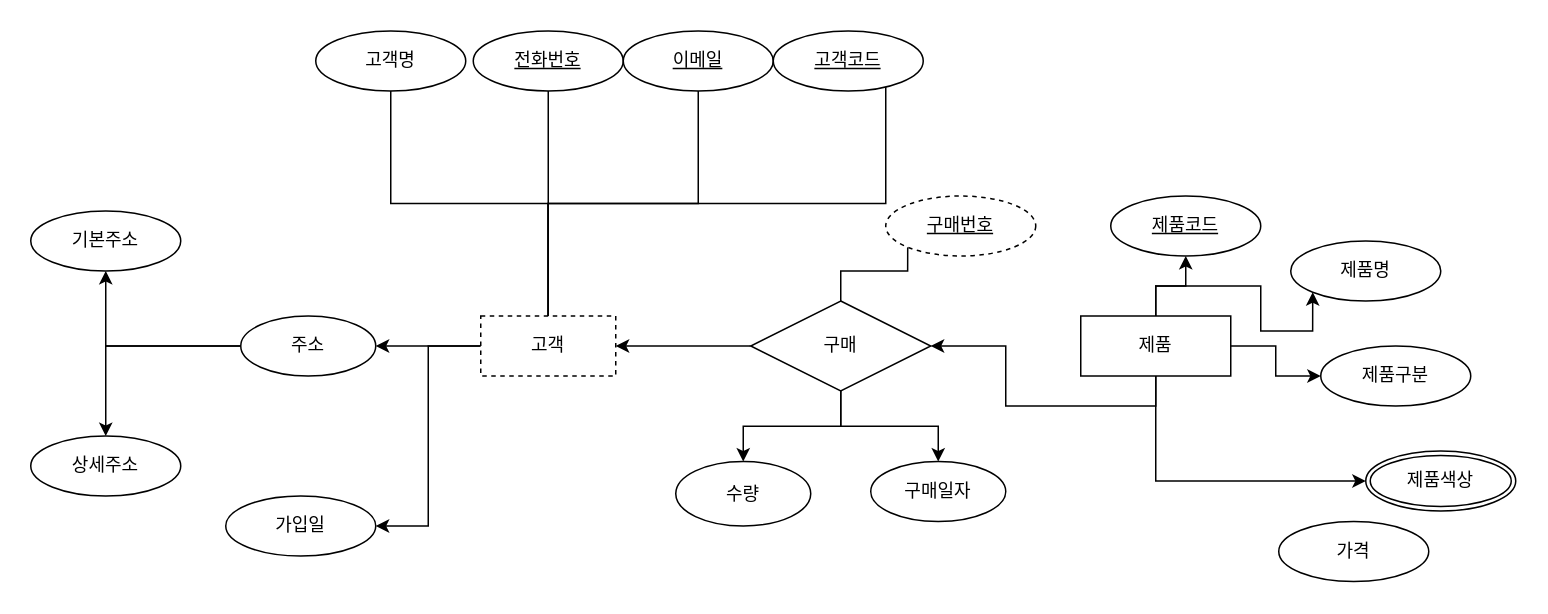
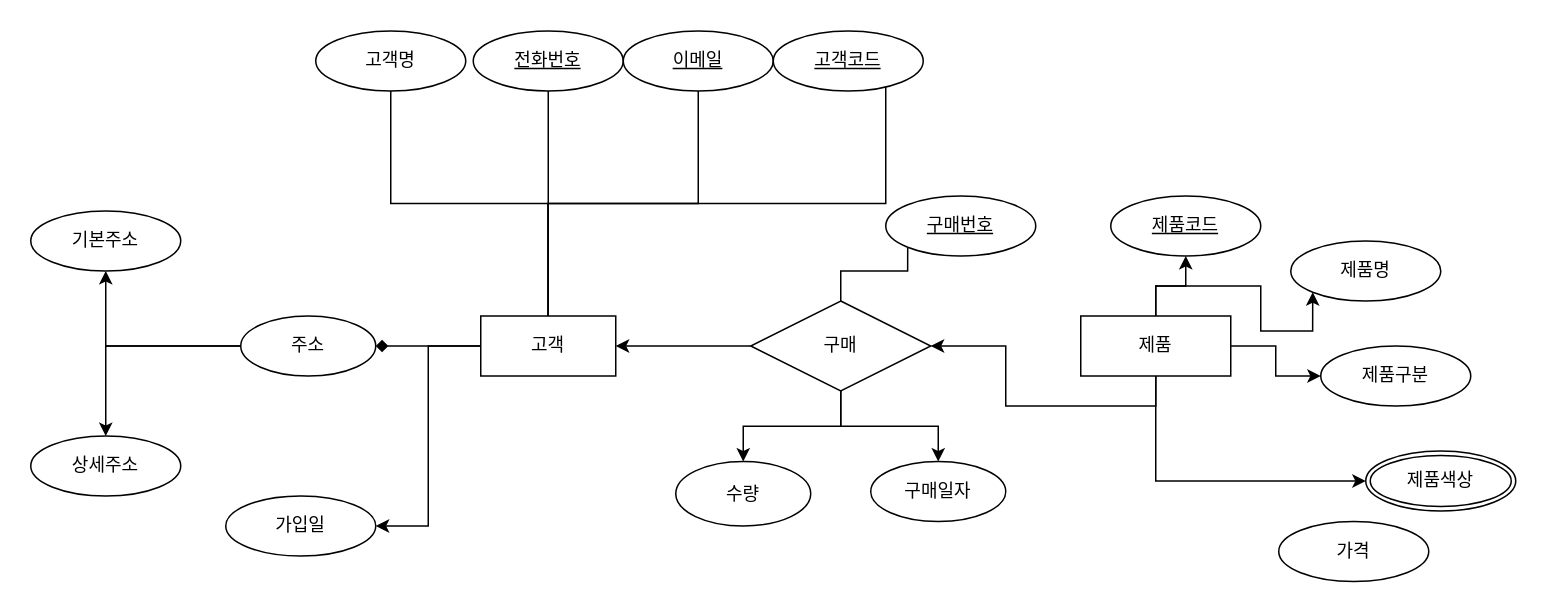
  <mxCell id="0" />
  <mxCell id="1" parent="0" />
  <mxCell id="2" style="edgeStyle=orthogonalEdgeStyle;rounded=0;orthogonalLoop=1;jettySize=auto;html=1;exitX=0.5;exitY=0;exitDx=0;exitDy=0;entryX=0.5;entryY=1;entryDx=0;entryDy=0;endArrow=none;endFill=0;" parent="1" source="8" target="9" edge="1"><mxGeometry relative="1" as="geometry" /></mxCell>
  <mxCell id="3" style="edgeStyle=orthogonalEdgeStyle;rounded=0;orthogonalLoop=1;jettySize=auto;html=1;exitX=0.5;exitY=0;exitDx=0;exitDy=0;endArrow=none;endFill=0;" parent="1" source="8" target="16" edge="1"><mxGeometry relative="1" as="geometry" /></mxCell>
  <mxCell id="4" style="edgeStyle=orthogonalEdgeStyle;rounded=0;orthogonalLoop=1;jettySize=auto;html=1;exitX=0.5;exitY=0;exitDx=0;exitDy=0;endArrow=none;endFill=0;" parent="1" source="8" target="17" edge="1"><mxGeometry relative="1" as="geometry" /></mxCell>
  <mxCell id="5" style="edgeStyle=orthogonalEdgeStyle;rounded=0;orthogonalLoop=1;jettySize=auto;html=1;exitX=0.5;exitY=0;exitDx=0;exitDy=0;endArrow=none;endFill=0;" parent="1" source="8" target="18" edge="1"><mxGeometry relative="1" as="geometry"><Array as="points"><mxPoint x="365" y="135" /><mxPoint x="590" y="135" /></Array></mxGeometry></mxCell>
  <mxCell id="6" style="edgeStyle=orthogonalEdgeStyle;rounded=0;orthogonalLoop=1;jettySize=auto;html=1;exitX=0;exitY=0.5;exitDx=0;exitDy=0;entryX=1;entryY=0.5;entryDx=0;entryDy=0;" parent="1" source="8" target="13" edge="1"><mxGeometry relative="1" as="geometry" /></mxCell>
- <mxCell id="7" style="edgeStyle=orthogonalEdgeStyle;rounded=0;orthogonalLoop=1;jettySize=auto;html=1;exitX=0;exitY=0.5;exitDx=0;exitDy=0;entryX=1;entryY=0.5;entryDx=0;entryDy=0;" parent="1" source="8" target="12" edge="1"><mxGeometry relative="1" as="geometry" /></mxCell>
- <mxCell id="8" value="고객" style="whiteSpace=wrap;html=1;align=center;dashed=1;" parent="1" vertex="1"><mxGeometry x="320" y="210" width="90" height="40" as="geometry" /></mxCell>
+ <mxCell id="7" style="edgeStyle=orthogonalEdgeStyle;rounded=0;orthogonalLoop=1;jettySize=auto;html=1;exitX=0;exitY=0.5;exitDx=0;exitDy=0;entryX=1;entryY=0.5;entryDx=0;entryDy=0;endArrow=diamond;" parent="1" source="8" target="12" edge="1"><mxGeometry relative="1" as="geometry" /></mxCell>
+ <mxCell id="8" value="고객" style="whiteSpace=wrap;html=1;align=center;" parent="1" vertex="1"><mxGeometry x="320" y="210" width="90" height="40" as="geometry" /></mxCell>
  <mxCell id="9" value="고객명" style="ellipse;whiteSpace=wrap;html=1;align=center;" parent="1" vertex="1"><mxGeometry x="210" y="20" width="100" height="40" as="geometry" /></mxCell>
  <mxCell id="10" style="edgeStyle=orthogonalEdgeStyle;rounded=0;orthogonalLoop=1;jettySize=auto;html=1;exitX=0;exitY=0.5;exitDx=0;exitDy=0;" parent="1" source="12" target="14" edge="1"><mxGeometry relative="1" as="geometry" /></mxCell>
  <mxCell id="11" style="edgeStyle=orthogonalEdgeStyle;rounded=0;orthogonalLoop=1;jettySize=auto;html=1;exitX=0;exitY=0.5;exitDx=0;exitDy=0;entryX=0.5;entryY=0;entryDx=0;entryDy=0;" parent="1" source="12" target="15" edge="1"><mxGeometry relative="1" as="geometry" /></mxCell>
  <mxCell id="12" value="주소" style="ellipse;whiteSpace=wrap;html=1;align=center;" parent="1" vertex="1"><mxGeometry x="160" y="210" width="90" height="40" as="geometry" /></mxCell>
  <mxCell id="13" value="가입일" style="ellipse;whiteSpace=wrap;html=1;align=center;" parent="1" vertex="1"><mxGeometry x="150" y="330" width="100" height="40" as="geometry" /></mxCell>
  <mxCell id="14" value="기본주소" style="ellipse;whiteSpace=wrap;html=1;align=center;" parent="1" vertex="1"><mxGeometry x="20" y="140" width="100" height="40" as="geometry" /></mxCell>
  <mxCell id="15" value="상세주소" style="ellipse;whiteSpace=wrap;html=1;align=center;" parent="1" vertex="1"><mxGeometry x="20" y="290" width="100" height="40" as="geometry" /></mxCell>
  <mxCell id="16" value="전화번호" style="ellipse;whiteSpace=wrap;html=1;align=center;fontStyle=4;" parent="1" vertex="1"><mxGeometry x="315" y="20" width="100" height="40" as="geometry" /></mxCell>
  <mxCell id="17" value="이메일" style="ellipse;whiteSpace=wrap;html=1;align=center;fontStyle=4;" parent="1" vertex="1"><mxGeometry x="415" y="20" width="100" height="40" as="geometry" /></mxCell>
  <mxCell id="18" value="고객코드" style="ellipse;whiteSpace=wrap;html=1;align=center;fontStyle=4;" parent="1" vertex="1"><mxGeometry x="515" y="20" width="100" height="40" as="geometry" /></mxCell>
  <mxCell id="19" style="edgeStyle=orthogonalEdgeStyle;rounded=0;orthogonalLoop=1;jettySize=auto;html=1;exitX=0;exitY=0.5;exitDx=0;exitDy=0;entryX=1;entryY=0.5;entryDx=0;entryDy=0;" parent="1" source="23" target="8" edge="1"><mxGeometry relative="1" as="geometry" /></mxCell>
  <mxCell id="20" style="edgeStyle=orthogonalEdgeStyle;rounded=0;orthogonalLoop=1;jettySize=auto;html=1;exitX=0.5;exitY=1;exitDx=0;exitDy=0;" edge="1" parent="1" source="23" target="30"><mxGeometry relative="1" as="geometry" /></mxCell>
  <mxCell id="21" style="edgeStyle=orthogonalEdgeStyle;rounded=0;orthogonalLoop=1;jettySize=auto;html=1;exitX=0.5;exitY=1;exitDx=0;exitDy=0;entryX=0.5;entryY=0;entryDx=0;entryDy=0;" edge="1" parent="1" source="23" target="31"><mxGeometry relative="1" as="geometry" /></mxCell>
  <mxCell id="22" style="edgeStyle=orthogonalEdgeStyle;rounded=0;orthogonalLoop=1;jettySize=auto;html=1;exitX=0.5;exitY=0;exitDx=0;exitDy=0;entryX=0;entryY=1;entryDx=0;entryDy=0;endArrow=none;endFill=0;" edge="1" parent="1" source="23" target="37"><mxGeometry relative="1" as="geometry" /></mxCell>
  <mxCell id="23" value="구매" style="shape=rhombus;perimeter=rhombusPerimeter;whiteSpace=wrap;html=1;align=center;" parent="1" vertex="1"><mxGeometry x="500" y="200" width="120" height="60" as="geometry" /></mxCell>
  <mxCell id="24" style="edgeStyle=orthogonalEdgeStyle;rounded=0;orthogonalLoop=1;jettySize=auto;html=1;exitX=0.5;exitY=0;exitDx=0;exitDy=0;" edge="1" parent="1" source="29" target="32"><mxGeometry relative="1" as="geometry" /></mxCell>
  <mxCell id="25" style="edgeStyle=orthogonalEdgeStyle;rounded=0;orthogonalLoop=1;jettySize=auto;html=1;exitX=0.5;exitY=0;exitDx=0;exitDy=0;entryX=0;entryY=1;entryDx=0;entryDy=0;" edge="1" parent="1" source="29" target="33"><mxGeometry relative="1" as="geometry" /></mxCell>
  <mxCell id="26" style="edgeStyle=orthogonalEdgeStyle;rounded=0;orthogonalLoop=1;jettySize=auto;html=1;exitX=1;exitY=0.5;exitDx=0;exitDy=0;" edge="1" parent="1" source="29" target="34"><mxGeometry relative="1" as="geometry" /></mxCell>
  <mxCell id="27" style="edgeStyle=orthogonalEdgeStyle;rounded=0;orthogonalLoop=1;jettySize=auto;html=1;exitX=0.5;exitY=1;exitDx=0;exitDy=0;entryX=0;entryY=0.5;entryDx=0;entryDy=0;" edge="1" parent="1" source="29" target="35"><mxGeometry relative="1" as="geometry" /></mxCell>
  <mxCell id="28" style="edgeStyle=orthogonalEdgeStyle;rounded=0;orthogonalLoop=1;jettySize=auto;html=1;exitX=0.5;exitY=1;exitDx=0;exitDy=0;" edge="1" parent="1" source="29" target="23"><mxGeometry relative="1" as="geometry" /></mxCell>
  <mxCell id="29" value="제품" style="whiteSpace=wrap;html=1;align=center;" vertex="1" parent="1"><mxGeometry x="720" y="210" width="100" height="40" as="geometry" /></mxCell>
  <mxCell id="30" value="수량" style="ellipse;whiteSpace=wrap;html=1;align=center;" vertex="1" parent="1"><mxGeometry x="450" y="307" width="90" height="43" as="geometry" /></mxCell>
  <mxCell id="31" value="구매일자" style="ellipse;whiteSpace=wrap;html=1;align=center;" vertex="1" parent="1"><mxGeometry x="580" y="307" width="90" height="40" as="geometry" /></mxCell>
  <mxCell id="32" value="제품코드" style="ellipse;whiteSpace=wrap;html=1;align=center;fontStyle=4;" vertex="1" parent="1"><mxGeometry x="740" y="130" width="100" height="40" as="geometry" /></mxCell>
  <mxCell id="33" value="제품명" style="ellipse;whiteSpace=wrap;html=1;align=center;" vertex="1" parent="1"><mxGeometry x="860" y="160" width="100" height="40" as="geometry" /></mxCell>
  <mxCell id="34" value="제품구분" style="ellipse;whiteSpace=wrap;html=1;align=center;" vertex="1" parent="1"><mxGeometry x="880" y="230" width="100" height="40" as="geometry" /></mxCell>
  <mxCell id="35" value="제품색상" style="ellipse;shape=doubleEllipse;margin=3;whiteSpace=wrap;html=1;align=center;" vertex="1" parent="1"><mxGeometry x="910" y="300" width="100" height="40" as="geometry" /></mxCell>
  <mxCell id="36" value="가격" style="ellipse;whiteSpace=wrap;html=1;align=center;" vertex="1" parent="1"><mxGeometry x="852" y="347" width="100" height="40" as="geometry" /></mxCell>
- <mxCell id="37" value="구매번호" style="ellipse;whiteSpace=wrap;html=1;align=center;fontStyle=4;dashed=1;" vertex="1" parent="1"><mxGeometry x="590" y="130" width="100" height="40" as="geometry" /></mxCell>
+ <mxCell id="37" value="구매번호" style="ellipse;whiteSpace=wrap;html=1;align=center;fontStyle=4;" vertex="1" parent="1"><mxGeometry x="590" y="130" width="100" height="40" as="geometry" /></mxCell>
